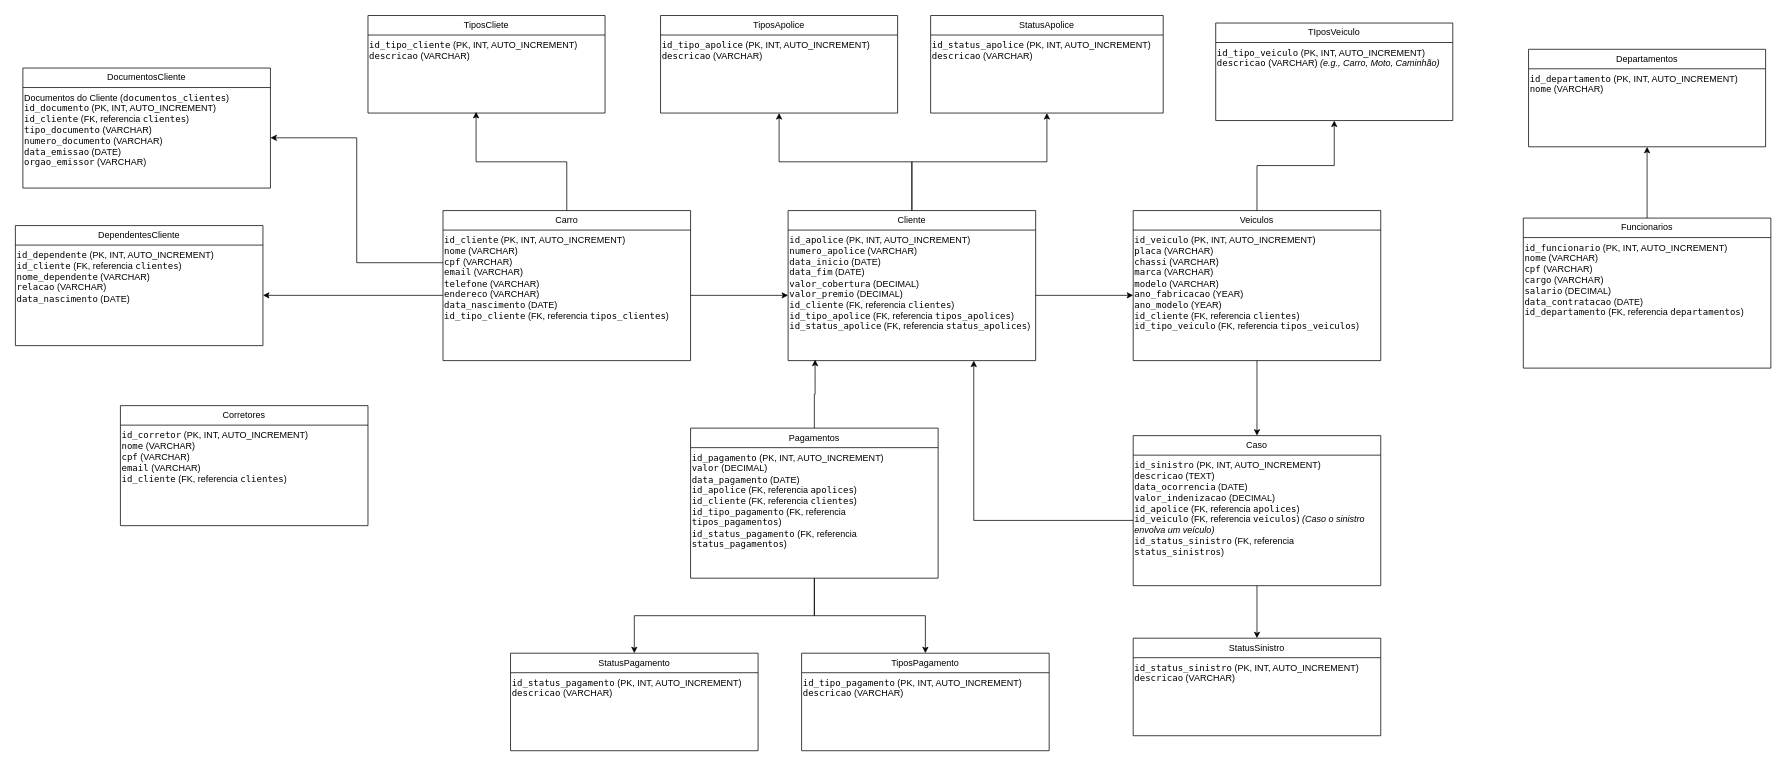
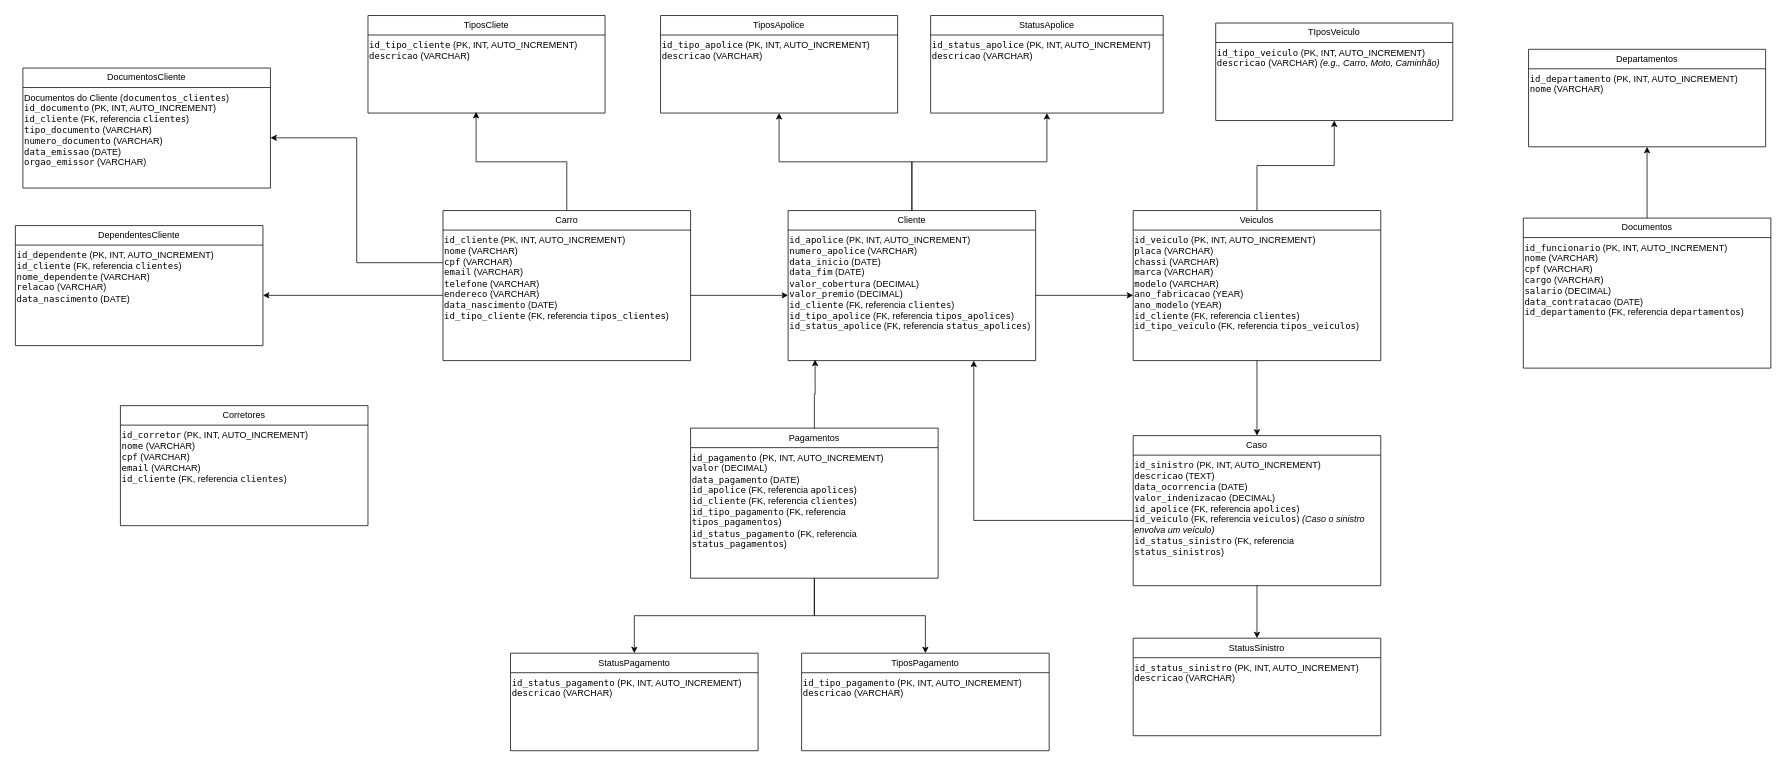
  <mxCell id="0" />
  <mxCell id="1" parent="0" />
  <mxCell id="2" value="Carro" style="swimlane;fontStyle=0;childLayout=stackLayout;horizontal=1;startSize=26;fillColor=none;horizontalStack=0;resizeParent=1;resizeParentMax=0;resizeLast=0;collapsible=1;marginBottom=0;whiteSpace=wrap;html=1;" vertex="1" parent="1"><mxGeometry x="590" y="280" width="330" height="200" as="geometry" /></mxCell>
  <mxCell id="3" value="&lt;code&gt;id_cliente&lt;/code&gt; (PK, INT, AUTO_INCREMENT)&lt;br&gt;&lt;code&gt;nome&lt;/code&gt; (VARCHAR)&lt;br&gt;&lt;code&gt;cpf&lt;/code&gt; (VARCHAR)&lt;br&gt;&lt;code&gt;email&lt;/code&gt; (VARCHAR)&lt;br&gt;&lt;code&gt;telefone&lt;/code&gt; (VARCHAR)&lt;br&gt;&lt;code&gt;endereco&lt;/code&gt; (VARCHAR)&lt;br&gt;&lt;code&gt;data_nascimento&lt;/code&gt; (DATE)&lt;br&gt;&lt;code&gt;id_tipo_cliente&lt;/code&gt; (FK, referencia &lt;code&gt;tipos_clientes&lt;/code&gt;)" style="text;whiteSpace=wrap;html=1;align=left;" vertex="1" parent="2"><mxGeometry y="26" width="330" height="174" as="geometry" /></mxCell>
  <mxCell id="4" style="edgeStyle=orthogonalEdgeStyle;rounded=0;orthogonalLoop=1;jettySize=auto;html=1;exitX=0.5;exitY=0;exitDx=0;exitDy=0;entryX=0.5;entryY=1;entryDx=0;entryDy=0;" edge="1" parent="1" source="6" target="19"><mxGeometry relative="1" as="geometry" /></mxCell>
  <mxCell id="5" style="edgeStyle=orthogonalEdgeStyle;rounded=0;orthogonalLoop=1;jettySize=auto;html=1;exitX=0.5;exitY=0;exitDx=0;exitDy=0;entryX=0.5;entryY=1;entryDx=0;entryDy=0;" edge="1" parent="1" source="6" target="21"><mxGeometry relative="1" as="geometry" /></mxCell>
  <mxCell id="6" value="Cliente" style="swimlane;fontStyle=0;childLayout=stackLayout;horizontal=1;startSize=26;fillColor=none;horizontalStack=0;resizeParent=1;resizeParentMax=0;resizeLast=0;collapsible=1;marginBottom=0;whiteSpace=wrap;html=1;" vertex="1" parent="1"><mxGeometry x="1050" y="280" width="330" height="200" as="geometry" /></mxCell>
  <mxCell id="7" value="&lt;code&gt;id_apolice&lt;/code&gt; (PK, INT, AUTO_INCREMENT)&lt;br&gt;&lt;code&gt;numero_apolice&lt;/code&gt; (VARCHAR)&lt;br&gt;&lt;code&gt;data_inicio&lt;/code&gt; (DATE)&lt;br&gt;&lt;code&gt;data_fim&lt;/code&gt; (DATE)&lt;br&gt;&lt;code&gt;valor_cobertura&lt;/code&gt; (DECIMAL)&lt;br&gt;&lt;code&gt;valor_premio&lt;/code&gt; (DECIMAL)&lt;br&gt;&lt;code&gt;id_cliente&lt;/code&gt; (FK, referencia &lt;code&gt;clientes&lt;/code&gt;)&lt;br&gt;&lt;code&gt;id_tipo_apolice&lt;/code&gt; (FK, referencia &lt;code&gt;tipos_apolices&lt;/code&gt;)&lt;br&gt;&lt;code&gt;id_status_apolice&lt;/code&gt; (FK, referencia &lt;code&gt;status_apolices&lt;/code&gt;)" style="text;whiteSpace=wrap;html=1;align=left;" vertex="1" parent="6"><mxGeometry y="26" width="330" height="174" as="geometry" /></mxCell>
  <mxCell id="8" style="edgeStyle=orthogonalEdgeStyle;rounded=0;orthogonalLoop=1;jettySize=auto;html=1;exitX=0.5;exitY=0;exitDx=0;exitDy=0;entryX=0.5;entryY=1;entryDx=0;entryDy=0;" edge="1" parent="1" source="9" target="33"><mxGeometry relative="1" as="geometry" /></mxCell>
  <mxCell id="9" value="Veiculos" style="swimlane;fontStyle=0;childLayout=stackLayout;horizontal=1;startSize=26;fillColor=none;horizontalStack=0;resizeParent=1;resizeParentMax=0;resizeLast=0;collapsible=1;marginBottom=0;whiteSpace=wrap;html=1;" vertex="1" parent="1"><mxGeometry x="1510" y="280" width="330" height="200" as="geometry" /></mxCell>
  <mxCell id="10" value="&lt;code&gt;id_veiculo&lt;/code&gt; (PK, INT, AUTO_INCREMENT)&lt;br&gt;&lt;code&gt;placa&lt;/code&gt; (VARCHAR)&lt;br&gt;&lt;code&gt;chassi&lt;/code&gt; (VARCHAR)&lt;br&gt;&lt;code&gt;marca&lt;/code&gt; (VARCHAR)&lt;br&gt;&lt;code&gt;modelo&lt;/code&gt; (VARCHAR)&lt;br&gt;&lt;code&gt;ano_fabricacao&lt;/code&gt; (YEAR)&lt;br&gt;&lt;code&gt;ano_modelo&lt;/code&gt; (YEAR)&lt;br&gt;&lt;code&gt;id_cliente&lt;/code&gt; (FK, referencia &lt;code&gt;clientes&lt;/code&gt;)&lt;br&gt;&lt;code&gt;id_tipo_veiculo&lt;/code&gt; (FK, referencia &lt;code&gt;tipos_veiculos&lt;/code&gt;)" style="text;whiteSpace=wrap;html=1;align=left;" vertex="1" parent="9"><mxGeometry y="26" width="330" height="174" as="geometry" /></mxCell>
  <mxCell id="11" value="Caso" style="swimlane;fontStyle=0;childLayout=stackLayout;horizontal=1;startSize=26;fillColor=none;horizontalStack=0;resizeParent=1;resizeParentMax=0;resizeLast=0;collapsible=1;marginBottom=0;whiteSpace=wrap;html=1;" vertex="1" parent="1"><mxGeometry x="1510" y="580" width="330" height="200" as="geometry" /></mxCell>
  <mxCell id="12" value="&lt;code&gt;id_sinistro&lt;/code&gt; (PK, INT, AUTO_INCREMENT)&lt;br&gt;&lt;code&gt;descricao&lt;/code&gt; (TEXT)&lt;br&gt;&lt;code&gt;data_ocorrencia&lt;/code&gt; (DATE)&lt;br&gt;&lt;code&gt;valor_indenizacao&lt;/code&gt; (DECIMAL)&lt;br&gt;&lt;code&gt;id_apolice&lt;/code&gt; (FK, referencia &lt;code&gt;apolices&lt;/code&gt;)&lt;br&gt;&lt;code&gt;id_veiculo&lt;/code&gt; (FK, referencia &lt;code&gt;veiculos&lt;/code&gt;) &lt;em&gt;(Caso o sinistro envolva um veículo)&lt;/em&gt;&lt;br&gt;&lt;code&gt;id_status_sinistro&lt;/code&gt; (FK, referencia &lt;code&gt;status_sinistros&lt;/code&gt;)" style="text;whiteSpace=wrap;html=1;align=left;" vertex="1" parent="11"><mxGeometry y="26" width="330" height="174" as="geometry" /></mxCell>
  <mxCell id="13" style="edgeStyle=orthogonalEdgeStyle;rounded=0;orthogonalLoop=1;jettySize=auto;html=1;exitX=0.5;exitY=0;exitDx=0;exitDy=0;entryX=0.5;entryY=1;entryDx=0;entryDy=0;" edge="1" parent="1" source="14" target="31"><mxGeometry relative="1" as="geometry" /></mxCell>
- <mxCell id="14" value="Funcionarios" style="swimlane;fontStyle=0;childLayout=stackLayout;horizontal=1;startSize=26;fillColor=none;horizontalStack=0;resizeParent=1;resizeParentMax=0;resizeLast=0;collapsible=1;marginBottom=0;whiteSpace=wrap;html=1;" vertex="1" parent="1"><mxGeometry x="2030" y="290" width="330" height="200" as="geometry" /></mxCell>
+ <mxCell id="14" value="Documentos" style="swimlane;fontStyle=0;childLayout=stackLayout;horizontal=1;startSize=26;fillColor=none;horizontalStack=0;resizeParent=1;resizeParentMax=0;resizeLast=0;collapsible=1;marginBottom=0;whiteSpace=wrap;html=1;" vertex="1" parent="1"><mxGeometry x="2030" y="290" width="330" height="200" as="geometry" /></mxCell>
  <mxCell id="15" value="&lt;code&gt;id_funcionario&lt;/code&gt; (PK, INT, AUTO_INCREMENT)&lt;br&gt;&lt;code&gt;nome&lt;/code&gt; (VARCHAR)&lt;br&gt;&lt;code&gt;cpf&lt;/code&gt; (VARCHAR)&lt;br&gt;&lt;code&gt;cargo&lt;/code&gt; (VARCHAR)&lt;br&gt;&lt;code&gt;salario&lt;/code&gt; (DECIMAL)&lt;br&gt;&lt;code&gt;data_contratacao&lt;/code&gt; (DATE)&lt;br&gt;&lt;code&gt;id_departamento&lt;/code&gt; (FK, referencia &lt;code&gt;departamentos&lt;/code&gt;)" style="text;whiteSpace=wrap;html=1;align=left;" vertex="1" parent="14"><mxGeometry y="26" width="330" height="174" as="geometry" /></mxCell>
  <mxCell id="16" value="&lt;div&gt;Pagamentos&lt;/div&gt;" style="swimlane;fontStyle=0;childLayout=stackLayout;horizontal=1;startSize=26;fillColor=none;horizontalStack=0;resizeParent=1;resizeParentMax=0;resizeLast=0;collapsible=1;marginBottom=0;whiteSpace=wrap;html=1;" vertex="1" parent="1"><mxGeometry x="920" y="570" width="330" height="200" as="geometry" /></mxCell>
  <mxCell id="17" value="&lt;code&gt;id_pagamento&lt;/code&gt; (PK, INT, AUTO_INCREMENT)&lt;br&gt;&lt;code&gt;valor&lt;/code&gt; (DECIMAL)&lt;br&gt;&lt;code&gt;data_pagamento&lt;/code&gt; (DATE)&lt;br&gt;&lt;code&gt;id_apolice&lt;/code&gt; (FK, referencia &lt;code&gt;apolices&lt;/code&gt;)&lt;br&gt;&lt;code&gt;id_cliente&lt;/code&gt; (FK, referencia &lt;code&gt;clientes&lt;/code&gt;)&lt;br&gt;&lt;code&gt;id_tipo_pagamento&lt;/code&gt; (FK, referencia &lt;code&gt;tipos_pagamentos&lt;/code&gt;)&lt;br&gt;&lt;code&gt;id_status_pagamento&lt;/code&gt; (FK, referencia &lt;code&gt;status_pagamentos&lt;/code&gt;)" style="text;whiteSpace=wrap;html=1;align=left;" vertex="1" parent="16"><mxGeometry y="26" width="330" height="174" as="geometry" /></mxCell>
  <mxCell id="18" value="TiposApolice" style="swimlane;fontStyle=0;childLayout=stackLayout;horizontal=1;startSize=26;fillColor=none;horizontalStack=0;resizeParent=1;resizeParentMax=0;resizeLast=0;collapsible=1;marginBottom=0;whiteSpace=wrap;html=1;" vertex="1" parent="1"><mxGeometry x="880" y="20" width="316" height="130" as="geometry" /></mxCell>
  <mxCell id="19" value="&lt;code&gt;id_tipo_apolice&lt;/code&gt; (PK, INT, AUTO_INCREMENT)&lt;br&gt;&lt;code&gt;descricao&lt;/code&gt; (VARCHAR)" style="text;whiteSpace=wrap;html=1;align=left;" vertex="1" parent="18"><mxGeometry y="26" width="316" height="104" as="geometry" /></mxCell>
  <mxCell id="20" value="StatusApolice" style="swimlane;fontStyle=0;childLayout=stackLayout;horizontal=1;startSize=26;fillColor=none;horizontalStack=0;resizeParent=1;resizeParentMax=0;resizeLast=0;collapsible=1;marginBottom=0;whiteSpace=wrap;html=1;" vertex="1" parent="1"><mxGeometry x="1240" y="20" width="310" height="130" as="geometry" /></mxCell>
  <mxCell id="21" value="&lt;code&gt;id_status_apolice&lt;/code&gt; (PK, INT, AUTO_INCREMENT)&lt;br&gt;&lt;code&gt;descricao&lt;/code&gt; (VARCHAR)" style="text;whiteSpace=wrap;html=1;align=left;" vertex="1" parent="20"><mxGeometry y="26" width="310" height="104" as="geometry" /></mxCell>
  <mxCell id="22" value="StatusSinistro" style="swimlane;fontStyle=0;childLayout=stackLayout;horizontal=1;startSize=26;fillColor=none;horizontalStack=0;resizeParent=1;resizeParentMax=0;resizeLast=0;collapsible=1;marginBottom=0;whiteSpace=wrap;html=1;" vertex="1" parent="1"><mxGeometry x="1510" y="850" width="330" height="130" as="geometry" /></mxCell>
  <mxCell id="23" value="&lt;code&gt;id_status_sinistro&lt;/code&gt; (PK, INT, AUTO_INCREMENT)&lt;br&gt;&lt;code&gt;descricao&lt;/code&gt; (VARCHAR)" style="text;whiteSpace=wrap;html=1;align=left;" vertex="1" parent="22"><mxGeometry y="26" width="330" height="104" as="geometry" /></mxCell>
  <mxCell id="24" value="StatusPagamento" style="swimlane;fontStyle=0;childLayout=stackLayout;horizontal=1;startSize=26;fillColor=none;horizontalStack=0;resizeParent=1;resizeParentMax=0;resizeLast=0;collapsible=1;marginBottom=0;whiteSpace=wrap;html=1;" vertex="1" parent="1"><mxGeometry x="680" y="870" width="330" height="130" as="geometry" /></mxCell>
  <mxCell id="25" value="&lt;code&gt;id_status_pagamento&lt;/code&gt; (PK, INT, AUTO_INCREMENT)&lt;br&gt;&lt;code&gt;descricao&lt;/code&gt; (VARCHAR)" style="text;whiteSpace=wrap;html=1;align=left;" vertex="1" parent="24"><mxGeometry y="26" width="330" height="104" as="geometry" /></mxCell>
  <mxCell id="26" value="TiposPagamento" style="swimlane;fontStyle=0;childLayout=stackLayout;horizontal=1;startSize=26;fillColor=none;horizontalStack=0;resizeParent=1;resizeParentMax=0;resizeLast=0;collapsible=1;marginBottom=0;whiteSpace=wrap;html=1;" vertex="1" parent="1"><mxGeometry x="1068" y="870" width="330" height="130" as="geometry" /></mxCell>
  <mxCell id="27" value="&lt;code&gt;id_tipo_pagamento&lt;/code&gt; (PK, INT, AUTO_INCREMENT)&lt;br&gt;&lt;code&gt;descricao&lt;/code&gt; (VARCHAR)" style="text;whiteSpace=wrap;html=1;align=left;" vertex="1" parent="26"><mxGeometry y="26" width="330" height="104" as="geometry" /></mxCell>
  <mxCell id="28" value="TiposCliete" style="swimlane;fontStyle=0;childLayout=stackLayout;horizontal=1;startSize=26;fillColor=none;horizontalStack=0;resizeParent=1;resizeParentMax=0;resizeLast=0;collapsible=1;marginBottom=0;whiteSpace=wrap;html=1;" vertex="1" parent="1"><mxGeometry x="490" y="20" width="316" height="130" as="geometry" /></mxCell>
  <mxCell id="29" value="&lt;code&gt;id_tipo_cliente&lt;/code&gt; (PK, INT, AUTO_INCREMENT)&lt;br&gt;&lt;code&gt;descricao&lt;/code&gt; (VARCHAR)" style="text;whiteSpace=wrap;html=1;align=left;" vertex="1" parent="28"><mxGeometry y="26" width="316" height="104" as="geometry" /></mxCell>
  <mxCell id="30" value="Departamentos" style="swimlane;fontStyle=0;childLayout=stackLayout;horizontal=1;startSize=26;fillColor=none;horizontalStack=0;resizeParent=1;resizeParentMax=0;resizeLast=0;collapsible=1;marginBottom=0;whiteSpace=wrap;html=1;" vertex="1" parent="1"><mxGeometry x="2037" y="65" width="316" height="130" as="geometry" /></mxCell>
  <mxCell id="31" value="&lt;div align=&quot;left&quot;&gt;&lt;code&gt;id_departamento&lt;/code&gt; (PK, INT, AUTO_INCREMENT)&lt;br&gt;&lt;code&gt;nome&lt;/code&gt; (VARCHAR)&lt;/div&gt;" style="text;whiteSpace=wrap;html=1;align=left;" vertex="1" parent="30"><mxGeometry y="26" width="316" height="104" as="geometry" /></mxCell>
  <mxCell id="32" value="TIposVeiculo" style="swimlane;fontStyle=0;childLayout=stackLayout;horizontal=1;startSize=26;fillColor=none;horizontalStack=0;resizeParent=1;resizeParentMax=0;resizeLast=0;collapsible=1;marginBottom=0;whiteSpace=wrap;html=1;" vertex="1" parent="1"><mxGeometry x="1620" y="30" width="316" height="130" as="geometry" /></mxCell>
  <mxCell id="33" value="&lt;div align=&quot;left&quot;&gt;&lt;code&gt;id_tipo_veiculo&lt;/code&gt; (PK, INT, AUTO_INCREMENT)&lt;br&gt;&lt;code&gt;descricao&lt;/code&gt; (VARCHAR) &lt;em&gt;(e.g., Carro, Moto, Caminhão)&lt;/em&gt;&lt;/div&gt;" style="text;whiteSpace=wrap;html=1;align=left;" vertex="1" parent="32"><mxGeometry y="26" width="316" height="104" as="geometry" /></mxCell>
  <mxCell id="34" value="DocumentosCliente" style="swimlane;fontStyle=0;childLayout=stackLayout;horizontal=1;startSize=26;fillColor=none;horizontalStack=0;resizeParent=1;resizeParentMax=0;resizeLast=0;collapsible=1;marginBottom=0;whiteSpace=wrap;html=1;" vertex="1" parent="1"><mxGeometry x="30" y="90" width="330" height="160" as="geometry" /></mxCell>
  <mxCell id="35" value="Documentos do Cliente (&lt;code&gt;documentos_clientes&lt;/code&gt;)&lt;br&gt;&lt;code&gt;id_documento&lt;/code&gt; (PK, INT, AUTO_INCREMENT)&lt;br&gt;&lt;code&gt;id_cliente&lt;/code&gt; (FK, referencia &lt;code&gt;clientes&lt;/code&gt;)&lt;br&gt;&lt;code&gt;tipo_documento&lt;/code&gt; (VARCHAR)&lt;br&gt;&lt;code&gt;numero_documento&lt;/code&gt; (VARCHAR)&lt;br&gt;&lt;code&gt;data_emissao&lt;/code&gt; (DATE)&lt;br&gt;&lt;code&gt;orgao_emissor&lt;/code&gt; (VARCHAR)&lt;div&gt;&lt;br&gt;&lt;/div&gt;" style="text;whiteSpace=wrap;html=1;align=left;" vertex="1" parent="34"><mxGeometry y="26" width="330" height="134" as="geometry" /></mxCell>
  <mxCell id="36" value="DependentesCliente" style="swimlane;fontStyle=0;childLayout=stackLayout;horizontal=1;startSize=26;fillColor=none;horizontalStack=0;resizeParent=1;resizeParentMax=0;resizeLast=0;collapsible=1;marginBottom=0;whiteSpace=wrap;html=1;" vertex="1" parent="1"><mxGeometry x="20" y="300" width="330" height="160" as="geometry" /></mxCell>
  <mxCell id="37" value="&lt;code&gt;id_dependente&lt;/code&gt; (PK, INT, AUTO_INCREMENT)&lt;br&gt;&lt;code&gt;id_cliente&lt;/code&gt; (FK, referencia &lt;code&gt;clientes&lt;/code&gt;)&lt;br&gt;&lt;code&gt;nome_dependente&lt;/code&gt; (VARCHAR)&lt;br&gt;&lt;code&gt;relacao&lt;/code&gt; (VARCHAR)&lt;br&gt;&lt;code&gt;data_nascimento&lt;/code&gt; (DATE)" style="text;whiteSpace=wrap;html=1;align=left;" vertex="1" parent="36"><mxGeometry y="26" width="330" height="134" as="geometry" /></mxCell>
  <mxCell id="38" value="Corretores" style="swimlane;fontStyle=0;childLayout=stackLayout;horizontal=1;startSize=26;fillColor=none;horizontalStack=0;resizeParent=1;resizeParentMax=0;resizeLast=0;collapsible=1;marginBottom=0;whiteSpace=wrap;html=1;" vertex="1" parent="1"><mxGeometry x="160" y="540" width="330" height="160" as="geometry" /></mxCell>
  <mxCell id="39" value="&lt;code&gt;id_corretor&lt;/code&gt; (PK, INT, AUTO_INCREMENT)&lt;br&gt;&lt;code&gt;nome&lt;/code&gt; (VARCHAR)&lt;br&gt;&lt;code&gt;cpf&lt;/code&gt; (VARCHAR)&lt;br&gt;&lt;code&gt;email&lt;/code&gt; (VARCHAR)&lt;br&gt;&lt;code&gt;id_cliente&lt;/code&gt; (FK, referencia &lt;code&gt;clientes&lt;/code&gt;)" style="text;whiteSpace=wrap;html=1;align=left;" vertex="1" parent="38"><mxGeometry y="26" width="330" height="134" as="geometry" /></mxCell>
  <mxCell id="40" style="edgeStyle=orthogonalEdgeStyle;rounded=0;orthogonalLoop=1;jettySize=auto;html=1;entryX=0;entryY=0.5;entryDx=0;entryDy=0;" edge="1" parent="1" source="3" target="7"><mxGeometry relative="1" as="geometry" /></mxCell>
  <mxCell id="41" style="edgeStyle=orthogonalEdgeStyle;rounded=0;orthogonalLoop=1;jettySize=auto;html=1;entryX=0;entryY=0.5;entryDx=0;entryDy=0;" edge="1" parent="1" source="7" target="10"><mxGeometry relative="1" as="geometry" /></mxCell>
  <mxCell id="42" style="edgeStyle=orthogonalEdgeStyle;rounded=0;orthogonalLoop=1;jettySize=auto;html=1;entryX=0.5;entryY=0;entryDx=0;entryDy=0;" edge="1" parent="1" source="10" target="11"><mxGeometry relative="1" as="geometry" /></mxCell>
  <mxCell id="43" style="edgeStyle=orthogonalEdgeStyle;rounded=0;orthogonalLoop=1;jettySize=auto;html=1;exitX=0;exitY=0.5;exitDx=0;exitDy=0;entryX=0.75;entryY=1;entryDx=0;entryDy=0;" edge="1" parent="1" source="12" target="7"><mxGeometry relative="1" as="geometry" /></mxCell>
  <mxCell id="44" style="edgeStyle=orthogonalEdgeStyle;rounded=0;orthogonalLoop=1;jettySize=auto;html=1;entryX=0.109;entryY=0.993;entryDx=0;entryDy=0;entryPerimeter=0;" edge="1" parent="1" source="16" target="7"><mxGeometry relative="1" as="geometry" /></mxCell>
  <mxCell id="45" style="edgeStyle=orthogonalEdgeStyle;rounded=0;orthogonalLoop=1;jettySize=auto;html=1;exitX=0.5;exitY=0;exitDx=0;exitDy=0;entryX=0.456;entryY=0.985;entryDx=0;entryDy=0;entryPerimeter=0;" edge="1" parent="1" source="2" target="29"><mxGeometry relative="1" as="geometry" /></mxCell>
  <mxCell id="46" style="edgeStyle=orthogonalEdgeStyle;rounded=0;orthogonalLoop=1;jettySize=auto;html=1;exitX=0;exitY=0.25;exitDx=0;exitDy=0;entryX=1;entryY=0.5;entryDx=0;entryDy=0;" edge="1" parent="1" source="3" target="35"><mxGeometry relative="1" as="geometry" /></mxCell>
  <mxCell id="47" style="edgeStyle=orthogonalEdgeStyle;rounded=0;orthogonalLoop=1;jettySize=auto;html=1;exitX=0;exitY=0.5;exitDx=0;exitDy=0;entryX=1;entryY=0.5;entryDx=0;entryDy=0;" edge="1" parent="1" source="3" target="37"><mxGeometry relative="1" as="geometry" /></mxCell>
  <mxCell id="48" style="edgeStyle=orthogonalEdgeStyle;rounded=0;orthogonalLoop=1;jettySize=auto;html=1;exitX=0.5;exitY=1;exitDx=0;exitDy=0;entryX=0.5;entryY=0;entryDx=0;entryDy=0;" edge="1" parent="1" source="12" target="22"><mxGeometry relative="1" as="geometry" /></mxCell>
  <mxCell id="49" style="edgeStyle=orthogonalEdgeStyle;rounded=0;orthogonalLoop=1;jettySize=auto;html=1;exitX=0.5;exitY=1;exitDx=0;exitDy=0;entryX=0.5;entryY=0;entryDx=0;entryDy=0;" edge="1" parent="1" source="17" target="24"><mxGeometry relative="1" as="geometry" /></mxCell>
  <mxCell id="50" style="edgeStyle=orthogonalEdgeStyle;rounded=0;orthogonalLoop=1;jettySize=auto;html=1;exitX=0.5;exitY=1;exitDx=0;exitDy=0;entryX=0.5;entryY=0;entryDx=0;entryDy=0;" edge="1" parent="1" source="17" target="26"><mxGeometry relative="1" as="geometry" /></mxCell>
